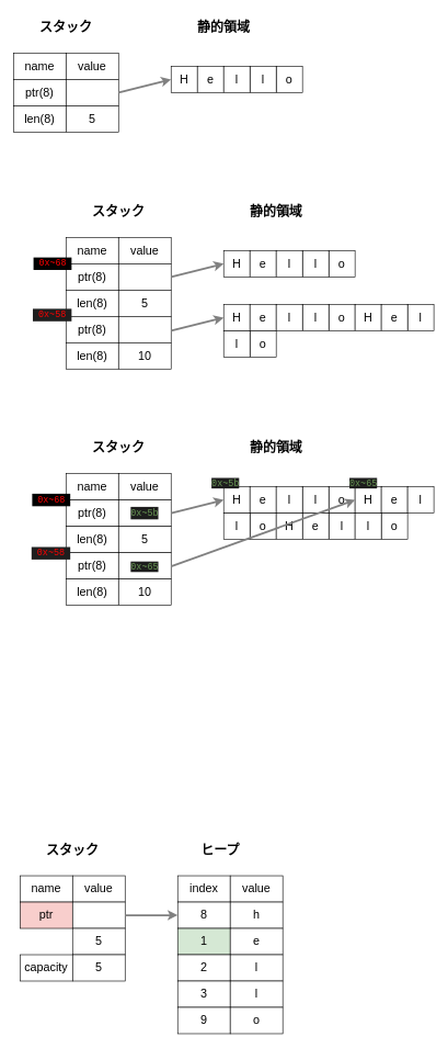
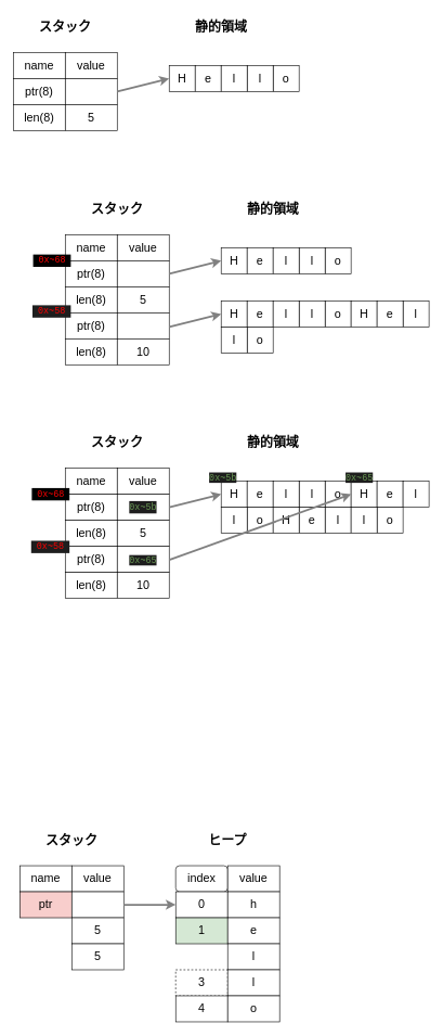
  <mxCell id="0" />
  <mxCell id="1" parent="0" />
  <mxCell id="2" value="name&lt;br style=&quot;font-size: 18px;&quot;&gt;" style="rounded=0;whiteSpace=wrap;html=1;fontSize=18;" parent="1" vertex="1"><mxGeometry x="30" y="1330" width="80" height="40" as="geometry" /></mxCell>
  <mxCell id="3" value="スタック" style="text;html=1;strokeColor=none;fillColor=none;align=center;verticalAlign=middle;whiteSpace=wrap;rounded=0;fontSize=20;fontStyle=1" parent="1" vertex="1"><mxGeometry x="30" y="1270" width="160" height="40" as="geometry" /></mxCell>
  <mxCell id="4" value="value" style="rounded=0;whiteSpace=wrap;html=1;fontSize=18;" parent="1" vertex="1"><mxGeometry x="110" y="1330" width="80" height="40" as="geometry" /></mxCell>
  <mxCell id="5" value="ptr" style="rounded=0;whiteSpace=wrap;html=1;fontSize=18;fillColor=#f8cecc;" parent="1" vertex="1"><mxGeometry x="30" y="1370" width="80" height="40" as="geometry" /></mxCell>
  <mxCell id="6" value="" style="rounded=0;whiteSpace=wrap;html=1;fontSize=18;" parent="1" vertex="1"><mxGeometry x="110" y="1370" width="80" height="40" as="geometry" /></mxCell>
  <mxCell id="7" value="5" style="rounded=0;whiteSpace=wrap;html=1;fontSize=18;" parent="1" vertex="1"><mxGeometry x="110" y="1410" width="80" height="40" as="geometry" /></mxCell>
- <mxCell id="8" value="capacity" style="rounded=0;whiteSpace=wrap;html=1;fontSize=18;" parent="1" vertex="1"><mxGeometry x="30" y="1450" width="80" height="40" as="geometry" /></mxCell>
  <mxCell id="9" value="5" style="rounded=0;whiteSpace=wrap;html=1;fontSize=18;" parent="1" vertex="1"><mxGeometry x="110" y="1450" width="80" height="40" as="geometry" /></mxCell>
- <mxCell id="10" value="ヒープ" style="text;html=1;strokeColor=none;fillColor=none;align=center;verticalAlign=middle;whiteSpace=wrap;rounded=0;fontSize=20;fontStyle=1" parent="1" vertex="1"><mxGeometry x="255" y="1270" width="160" height="40" as="geometry" /></mxCell>
- <mxCell id="11" value="index" style="rounded=0;whiteSpace=wrap;html=1;fontSize=18;" parent="1" vertex="1"><mxGeometry x="270" y="1330" width="80" height="40" as="geometry" /></mxCell>
+ <mxCell id="10" value="ヒープ" style="text;html=1;strokeColor=none;fillColor=none;align=center;verticalAlign=middle;whiteSpace=wrap;rounded=0;fontSize=20;fontStyle=1" parent="1" vertex="1"><mxGeometry x="270" y="1270" width="160" height="40" as="geometry" /></mxCell>
+ <mxCell id="11" value="index" style="whiteSpace=wrap;html=1;fontSize=18;rounded=1;" parent="1" vertex="1"><mxGeometry x="270" y="1330" width="80" height="40" as="geometry" /></mxCell>
  <mxCell id="12" value="value" style="rounded=0;whiteSpace=wrap;html=1;fontSize=18;" parent="1" vertex="1"><mxGeometry x="350" y="1330" width="80" height="40" as="geometry" /></mxCell>
- <mxCell id="13" value="8" style="rounded=0;whiteSpace=wrap;html=1;fontSize=18;" parent="1" vertex="1"><mxGeometry x="270" y="1370" width="80" height="40" as="geometry" /></mxCell>
+ <mxCell id="13" value="0" style="rounded=0;whiteSpace=wrap;html=1;fontSize=18;" parent="1" vertex="1"><mxGeometry x="270" y="1370" width="80" height="40" as="geometry" /></mxCell>
  <mxCell id="14" value="h" style="rounded=0;whiteSpace=wrap;html=1;fontSize=18;" parent="1" vertex="1"><mxGeometry x="350" y="1370" width="80" height="40" as="geometry" /></mxCell>
  <mxCell id="15" value="1" style="rounded=0;whiteSpace=wrap;html=1;fontSize=18;fillColor=#d5e8d4;" parent="1" vertex="1"><mxGeometry x="270" y="1410" width="80" height="40" as="geometry" /></mxCell>
  <mxCell id="16" value="e" style="rounded=0;whiteSpace=wrap;html=1;fontSize=18;" parent="1" vertex="1"><mxGeometry x="350" y="1410" width="80" height="40" as="geometry" /></mxCell>
- <mxCell id="17" value="2" style="rounded=0;whiteSpace=wrap;html=1;fontSize=18;" parent="1" vertex="1"><mxGeometry x="270" y="1450" width="80" height="40" as="geometry" /></mxCell>
  <mxCell id="18" value="l" style="rounded=0;whiteSpace=wrap;html=1;fontSize=18;" parent="1" vertex="1"><mxGeometry x="350" y="1450" width="80" height="40" as="geometry" /></mxCell>
- <mxCell id="19" value="3" style="rounded=0;whiteSpace=wrap;html=1;fontSize=18;" parent="1" vertex="1"><mxGeometry x="270" y="1490" width="80" height="40" as="geometry" /></mxCell>
+ <mxCell id="19" value="3" style="rounded=0;whiteSpace=wrap;html=1;fontSize=18;dashed=1;" parent="1" vertex="1"><mxGeometry x="270" y="1490" width="80" height="40" as="geometry" /></mxCell>
  <mxCell id="20" value="l" style="rounded=0;whiteSpace=wrap;html=1;fontSize=18;" parent="1" vertex="1"><mxGeometry x="350" y="1490" width="80" height="40" as="geometry" /></mxCell>
- <mxCell id="21" value="9" style="rounded=0;whiteSpace=wrap;html=1;fontSize=18;" parent="1" vertex="1"><mxGeometry x="270" y="1530" width="80" height="40" as="geometry" /></mxCell>
+ <mxCell id="21" value="4" style="rounded=0;whiteSpace=wrap;html=1;fontSize=18;" parent="1" vertex="1"><mxGeometry x="270" y="1530" width="80" height="40" as="geometry" /></mxCell>
  <mxCell id="22" value="o" style="rounded=0;whiteSpace=wrap;html=1;fontSize=18;" parent="1" vertex="1"><mxGeometry x="350" y="1530" width="80" height="40" as="geometry" /></mxCell>
  <mxCell id="23" value="" style="endArrow=classic;html=1;rounded=0;fontSize=18;exitX=1;exitY=0.5;exitDx=0;exitDy=0;entryX=0;entryY=0.5;entryDx=0;entryDy=0;strokeWidth=3;strokeColor=#808080;" parent="1" source="6" target="13" edge="1"><mxGeometry width="50" height="50" relative="1" as="geometry"><mxPoint x="330" y="1630" as="sourcePoint" /><mxPoint x="380" y="1580" as="targetPoint" /></mxGeometry></mxCell>
  <mxCell id="24" value="name&lt;br style=&quot;font-size: 18px;&quot;&gt;" style="rounded=0;whiteSpace=wrap;html=1;fontSize=18;" parent="1" vertex="1"><mxGeometry x="20" y="80" width="80" height="40" as="geometry" /></mxCell>
  <mxCell id="25" value="スタック" style="text;html=1;strokeColor=none;fillColor=none;align=center;verticalAlign=middle;whiteSpace=wrap;rounded=0;fontSize=20;fontStyle=1" parent="1" vertex="1"><mxGeometry x="20" y="20" width="160" height="40" as="geometry" /></mxCell>
  <mxCell id="26" value="value" style="rounded=0;whiteSpace=wrap;html=1;fontSize=18;" parent="1" vertex="1"><mxGeometry x="100" y="80" width="80" height="40" as="geometry" /></mxCell>
  <mxCell id="27" value="ptr(8)" style="rounded=0;whiteSpace=wrap;html=1;fontSize=18;" parent="1" vertex="1"><mxGeometry x="20" y="120" width="80" height="40" as="geometry" /></mxCell>
  <mxCell id="28" value="" style="rounded=0;whiteSpace=wrap;html=1;fontSize=18;" parent="1" vertex="1"><mxGeometry x="100" y="120" width="80" height="40" as="geometry" /></mxCell>
  <mxCell id="29" value="len(8)" style="rounded=0;whiteSpace=wrap;html=1;fontSize=18;" parent="1" vertex="1"><mxGeometry x="20" y="160" width="80" height="40" as="geometry" /></mxCell>
  <mxCell id="30" value="5" style="rounded=0;whiteSpace=wrap;html=1;fontSize=18;" parent="1" vertex="1"><mxGeometry x="100" y="160" width="80" height="40" as="geometry" /></mxCell>
  <mxCell id="31" value="静的領域" style="text;html=1;strokeColor=none;fillColor=none;align=center;verticalAlign=middle;whiteSpace=wrap;rounded=0;fontSize=20;fontStyle=1" parent="1" vertex="1"><mxGeometry x="260" y="20" width="160" height="40" as="geometry" /></mxCell>
  <mxCell id="32" value="H" style="rounded=0;whiteSpace=wrap;html=1;fontSize=18;" parent="1" vertex="1"><mxGeometry x="260" y="100" width="40" height="40" as="geometry" /></mxCell>
  <mxCell id="33" value="" style="endArrow=classic;html=1;rounded=0;fontSize=18;exitX=1;exitY=0.5;exitDx=0;exitDy=0;entryX=0;entryY=0.5;entryDx=0;entryDy=0;strokeWidth=3;strokeColor=#808080;" parent="1" source="28" target="32" edge="1"><mxGeometry width="50" height="50" relative="1" as="geometry"><mxPoint x="320" y="380" as="sourcePoint" /><mxPoint x="370" y="330" as="targetPoint" /></mxGeometry></mxCell>
  <mxCell id="34" value="e" style="rounded=0;whiteSpace=wrap;html=1;fontSize=18;" parent="1" vertex="1"><mxGeometry x="300" y="100" width="40" height="40" as="geometry" /></mxCell>
  <mxCell id="35" value="o" style="rounded=0;whiteSpace=wrap;html=1;fontSize=18;" parent="1" vertex="1"><mxGeometry x="420" y="100" width="40" height="40" as="geometry" /></mxCell>
  <mxCell id="36" value="l" style="rounded=0;whiteSpace=wrap;html=1;fontSize=18;" parent="1" vertex="1"><mxGeometry x="380" y="100" width="40" height="40" as="geometry" /></mxCell>
  <mxCell id="37" value="l" style="rounded=0;whiteSpace=wrap;html=1;fontSize=18;" parent="1" vertex="1"><mxGeometry x="340" y="100" width="40" height="40" as="geometry" /></mxCell>
  <mxCell id="38" value="name&lt;br style=&quot;font-size: 18px;&quot;&gt;" style="rounded=0;whiteSpace=wrap;html=1;fontSize=18;" parent="1" vertex="1"><mxGeometry x="100" y="360" width="80" height="40" as="geometry" /></mxCell>
  <mxCell id="39" value="スタック" style="text;html=1;strokeColor=none;fillColor=none;align=center;verticalAlign=middle;whiteSpace=wrap;rounded=0;fontSize=20;fontStyle=1" parent="1" vertex="1"><mxGeometry x="100" y="300" width="160" height="40" as="geometry" /></mxCell>
  <mxCell id="40" value="value" style="rounded=0;whiteSpace=wrap;html=1;fontSize=18;" parent="1" vertex="1"><mxGeometry x="180" y="360" width="80" height="40" as="geometry" /></mxCell>
  <mxCell id="41" value="ptr(8)" style="rounded=0;whiteSpace=wrap;html=1;fontSize=18;" parent="1" vertex="1"><mxGeometry x="100" y="400" width="80" height="40" as="geometry" /></mxCell>
  <mxCell id="42" value="" style="rounded=0;whiteSpace=wrap;html=1;fontSize=18;" parent="1" vertex="1"><mxGeometry x="180" y="400" width="80" height="40" as="geometry" /></mxCell>
  <mxCell id="43" value="len(8)" style="rounded=0;whiteSpace=wrap;html=1;fontSize=18;" parent="1" vertex="1"><mxGeometry x="100" y="440" width="80" height="40" as="geometry" /></mxCell>
  <mxCell id="44" value="5" style="rounded=0;whiteSpace=wrap;html=1;fontSize=18;" parent="1" vertex="1"><mxGeometry x="180" y="440" width="80" height="40" as="geometry" /></mxCell>
  <mxCell id="45" value="静的領域" style="text;html=1;strokeColor=none;fillColor=none;align=center;verticalAlign=middle;whiteSpace=wrap;rounded=0;fontSize=20;fontStyle=1" parent="1" vertex="1"><mxGeometry x="340" y="300" width="160" height="40" as="geometry" /></mxCell>
  <mxCell id="46" value="H" style="rounded=0;whiteSpace=wrap;html=1;fontSize=18;" parent="1" vertex="1"><mxGeometry x="340" y="380" width="40" height="40" as="geometry" /></mxCell>
  <mxCell id="47" value="" style="endArrow=classic;html=1;rounded=0;fontSize=18;exitX=1;exitY=0.5;exitDx=0;exitDy=0;entryX=0;entryY=0.5;entryDx=0;entryDy=0;strokeWidth=3;strokeColor=#808080;" parent="1" source="42" target="46" edge="1"><mxGeometry width="50" height="50" relative="1" as="geometry"><mxPoint x="400" y="660" as="sourcePoint" /><mxPoint x="450" y="610" as="targetPoint" /></mxGeometry></mxCell>
  <mxCell id="48" value="e" style="rounded=0;whiteSpace=wrap;html=1;fontSize=18;" parent="1" vertex="1"><mxGeometry x="380" y="380" width="40" height="40" as="geometry" /></mxCell>
  <mxCell id="49" value="o" style="rounded=0;whiteSpace=wrap;html=1;fontSize=18;" parent="1" vertex="1"><mxGeometry x="500" y="380" width="40" height="40" as="geometry" /></mxCell>
  <mxCell id="50" value="l" style="rounded=0;whiteSpace=wrap;html=1;fontSize=18;" parent="1" vertex="1"><mxGeometry x="460" y="380" width="40" height="40" as="geometry" /></mxCell>
  <mxCell id="51" value="l" style="rounded=0;whiteSpace=wrap;html=1;fontSize=18;" parent="1" vertex="1"><mxGeometry x="420" y="380" width="40" height="40" as="geometry" /></mxCell>
  <mxCell id="52" value="ptr(8)" style="rounded=0;whiteSpace=wrap;html=1;fontSize=18;" parent="1" vertex="1"><mxGeometry x="100" y="480" width="80" height="40" as="geometry" /></mxCell>
  <mxCell id="53" value="" style="rounded=0;whiteSpace=wrap;html=1;fontSize=18;" parent="1" vertex="1"><mxGeometry x="180" y="480" width="80" height="40" as="geometry" /></mxCell>
  <mxCell id="54" value="len(8)" style="rounded=0;whiteSpace=wrap;html=1;fontSize=18;" parent="1" vertex="1"><mxGeometry x="100" y="520" width="80" height="40" as="geometry" /></mxCell>
  <mxCell id="55" value="10" style="rounded=0;whiteSpace=wrap;html=1;fontSize=18;" parent="1" vertex="1"><mxGeometry x="180" y="520" width="80" height="40" as="geometry" /></mxCell>
  <mxCell id="56" value="H" style="rounded=0;whiteSpace=wrap;html=1;fontSize=18;" parent="1" vertex="1"><mxGeometry x="340" y="462" width="40" height="40" as="geometry" /></mxCell>
  <mxCell id="57" value="" style="endArrow=classic;html=1;rounded=0;fontSize=18;exitX=1;exitY=0.5;exitDx=0;exitDy=0;entryX=0;entryY=0.5;entryDx=0;entryDy=0;strokeWidth=3;strokeColor=#808080;" parent="1" target="56" edge="1"><mxGeometry width="50" height="50" relative="1" as="geometry"><mxPoint x="260" y="502" as="sourcePoint" /><mxPoint x="450" y="692" as="targetPoint" /></mxGeometry></mxCell>
  <mxCell id="58" value="e" style="rounded=0;whiteSpace=wrap;html=1;fontSize=18;" parent="1" vertex="1"><mxGeometry x="380" y="462" width="40" height="40" as="geometry" /></mxCell>
  <mxCell id="59" value="o" style="rounded=0;whiteSpace=wrap;html=1;fontSize=18;" parent="1" vertex="1"><mxGeometry x="500" y="462" width="40" height="40" as="geometry" /></mxCell>
  <mxCell id="60" value="l" style="rounded=0;whiteSpace=wrap;html=1;fontSize=18;" parent="1" vertex="1"><mxGeometry x="460" y="462" width="40" height="40" as="geometry" /></mxCell>
  <mxCell id="61" value="l" style="rounded=0;whiteSpace=wrap;html=1;fontSize=18;" parent="1" vertex="1"><mxGeometry x="420" y="462" width="40" height="40" as="geometry" /></mxCell>
  <mxCell id="62" value="H" style="rounded=0;whiteSpace=wrap;html=1;fontSize=18;" parent="1" vertex="1"><mxGeometry x="540" y="462" width="40" height="40" as="geometry" /></mxCell>
  <mxCell id="63" value="l" style="rounded=0;whiteSpace=wrap;html=1;fontSize=18;" parent="1" vertex="1"><mxGeometry x="620" y="462" width="40" height="40" as="geometry" /></mxCell>
  <mxCell id="64" value="o" style="rounded=0;whiteSpace=wrap;html=1;fontSize=18;" parent="1" vertex="1"><mxGeometry x="380" y="502" width="40" height="40" as="geometry" /></mxCell>
  <mxCell id="65" value="l" style="rounded=0;whiteSpace=wrap;html=1;fontSize=18;" parent="1" vertex="1"><mxGeometry x="340" y="502" width="40" height="40" as="geometry" /></mxCell>
  <mxCell id="66" value="e" style="rounded=0;whiteSpace=wrap;html=1;fontSize=18;" parent="1" vertex="1"><mxGeometry x="580" y="462" width="40" height="40" as="geometry" /></mxCell>
  <mxCell id="67" value="&lt;div style=&quot;font-family: &amp;quot;Source Code Pro for Powerline&amp;quot;, Consolas, &amp;quot;Courier New&amp;quot;, monospace; font-size: 14px; line-height: 19px;&quot;&gt;&lt;span style=&quot;&quot;&gt;&amp;nbsp;0x~68&amp;nbsp;&lt;/span&gt;&lt;/div&gt;" style="text;html=1;strokeColor=none;fillColor=none;align=center;verticalAlign=middle;whiteSpace=wrap;rounded=0;labelBackgroundColor=#000000;fontColor=#FF0000;" parent="1" vertex="1"><mxGeometry x="50" y="385" width="60" height="30" as="geometry" /></mxCell>
  <mxCell id="68" value="&lt;div style=&quot;background-color: rgb(30, 30, 30); font-family: &amp;quot;Source Code Pro for Powerline&amp;quot;, Consolas, &amp;quot;Courier New&amp;quot;, monospace; font-weight: normal; font-size: 14px; line-height: 19px;&quot;&gt;&lt;div&gt;&lt;span style=&quot;&quot;&gt;&amp;nbsp;0x~58&amp;nbsp;&lt;/span&gt;&lt;/div&gt;&lt;/div&gt;" style="text;whiteSpace=wrap;html=1;fontColor=#FF0000;" parent="1" vertex="1"><mxGeometry x="47.5" y="462" width="49" height="40" as="geometry" /></mxCell>
  <mxCell id="69" value="name&lt;br style=&quot;font-size: 18px;&quot;&gt;" style="rounded=0;whiteSpace=wrap;html=1;fontSize=18;" vertex="1" parent="1"><mxGeometry x="100" y="719" width="80" height="40" as="geometry" /></mxCell>
  <mxCell id="70" value="スタック" style="text;html=1;strokeColor=none;fillColor=none;align=center;verticalAlign=middle;whiteSpace=wrap;rounded=0;fontSize=20;fontStyle=1" vertex="1" parent="1"><mxGeometry x="100" y="659" width="160" height="40" as="geometry" /></mxCell>
  <mxCell id="71" value="value" style="rounded=0;whiteSpace=wrap;html=1;fontSize=18;" vertex="1" parent="1"><mxGeometry x="180" y="719" width="80" height="40" as="geometry" /></mxCell>
  <mxCell id="72" value="ptr(8)" style="rounded=0;whiteSpace=wrap;html=1;fontSize=18;" vertex="1" parent="1"><mxGeometry x="100" y="759" width="80" height="40" as="geometry" /></mxCell>
  <mxCell id="73" value="&lt;div style=&quot;background-color: rgb(30, 30, 30); font-family: &amp;quot;Source Code Pro for Powerline&amp;quot;, Consolas, &amp;quot;Courier New&amp;quot;, monospace; font-size: 14px; line-height: 19px;&quot;&gt;&lt;font color=&quot;#6a9955&quot;&gt;0x~5b&lt;/font&gt;&lt;/div&gt;" style="rounded=0;whiteSpace=wrap;html=1;fontSize=18;" vertex="1" parent="1"><mxGeometry x="180" y="759" width="80" height="40" as="geometry" /></mxCell>
  <mxCell id="74" value="len(8)" style="rounded=0;whiteSpace=wrap;html=1;fontSize=18;" vertex="1" parent="1"><mxGeometry x="100" y="799" width="80" height="40" as="geometry" /></mxCell>
  <mxCell id="75" value="5" style="rounded=0;whiteSpace=wrap;html=1;fontSize=18;" vertex="1" parent="1"><mxGeometry x="180" y="799" width="80" height="40" as="geometry" /></mxCell>
  <mxCell id="76" value="静的領域" style="text;html=1;strokeColor=none;fillColor=none;align=center;verticalAlign=middle;whiteSpace=wrap;rounded=0;fontSize=20;fontStyle=1" vertex="1" parent="1"><mxGeometry x="340" y="659" width="160" height="40" as="geometry" /></mxCell>
  <mxCell id="77" value="H" style="rounded=0;whiteSpace=wrap;html=1;fontSize=18;" vertex="1" parent="1"><mxGeometry x="340" y="739" width="40" height="40" as="geometry" /></mxCell>
  <mxCell id="78" value="" style="endArrow=classic;html=1;rounded=0;fontSize=18;exitX=1;exitY=0.5;exitDx=0;exitDy=0;entryX=0;entryY=0.5;entryDx=0;entryDy=0;strokeWidth=3;strokeColor=#808080;" edge="1" parent="1" source="73" target="77"><mxGeometry width="50" height="50" relative="1" as="geometry"><mxPoint x="400" y="1019" as="sourcePoint" /><mxPoint x="450" y="969" as="targetPoint" /></mxGeometry></mxCell>
  <mxCell id="79" value="e" style="rounded=0;whiteSpace=wrap;html=1;fontSize=18;" vertex="1" parent="1"><mxGeometry x="380" y="739" width="40" height="40" as="geometry" /></mxCell>
  <mxCell id="80" value="o" style="rounded=0;whiteSpace=wrap;html=1;fontSize=18;" vertex="1" parent="1"><mxGeometry x="500" y="739" width="40" height="40" as="geometry" /></mxCell>
  <mxCell id="81" value="l" style="rounded=0;whiteSpace=wrap;html=1;fontSize=18;" vertex="1" parent="1"><mxGeometry x="460" y="739" width="40" height="40" as="geometry" /></mxCell>
  <mxCell id="82" value="l" style="rounded=0;whiteSpace=wrap;html=1;fontSize=18;" vertex="1" parent="1"><mxGeometry x="420" y="739" width="40" height="40" as="geometry" /></mxCell>
  <mxCell id="83" value="ptr(8)" style="rounded=0;whiteSpace=wrap;html=1;fontSize=18;" vertex="1" parent="1"><mxGeometry x="100" y="839" width="80" height="40" as="geometry" /></mxCell>
  <mxCell id="84" value="&lt;span style=&quot;color: rgb(106, 153, 85); font-family: &amp;quot;Source Code Pro for Powerline&amp;quot;, Consolas, &amp;quot;Courier New&amp;quot;, monospace; font-size: 14px; font-style: normal; font-variant-ligatures: normal; font-variant-caps: normal; font-weight: 400; letter-spacing: normal; orphans: 2; text-align: center; text-indent: 0px; text-transform: none; widows: 2; word-spacing: 0px; -webkit-text-stroke-width: 0px; background-color: rgb(30, 30, 30); text-decoration-thickness: initial; text-decoration-style: initial; text-decoration-color: initial; float: none; display: inline !important;&quot;&gt;0x~65&lt;br&gt;&lt;/span&gt;" style="rounded=0;whiteSpace=wrap;html=1;fontSize=18;" vertex="1" parent="1"><mxGeometry x="180" y="839" width="80" height="40" as="geometry" /></mxCell>
  <mxCell id="85" value="len(8)" style="rounded=0;whiteSpace=wrap;html=1;fontSize=18;" vertex="1" parent="1"><mxGeometry x="100" y="879" width="80" height="40" as="geometry" /></mxCell>
  <mxCell id="86" value="10" style="rounded=0;whiteSpace=wrap;html=1;fontSize=18;" vertex="1" parent="1"><mxGeometry x="180" y="879" width="80" height="40" as="geometry" /></mxCell>
  <mxCell id="87" value="H" style="rounded=0;whiteSpace=wrap;html=1;fontSize=18;" vertex="1" parent="1"><mxGeometry x="540" y="739" width="40" height="40" as="geometry" /></mxCell>
  <mxCell id="88" value="e" style="rounded=0;whiteSpace=wrap;html=1;fontSize=18;" vertex="1" parent="1"><mxGeometry x="580" y="739" width="40" height="40" as="geometry" /></mxCell>
  <mxCell id="89" value="o" style="rounded=0;whiteSpace=wrap;html=1;fontSize=18;" vertex="1" parent="1"><mxGeometry x="380" y="779" width="40" height="40" as="geometry" /></mxCell>
  <mxCell id="90" value="l" style="rounded=0;whiteSpace=wrap;html=1;fontSize=18;" vertex="1" parent="1"><mxGeometry x="340" y="779" width="40" height="40" as="geometry" /></mxCell>
  <mxCell id="91" value="l" style="rounded=0;whiteSpace=wrap;html=1;fontSize=18;" vertex="1" parent="1"><mxGeometry x="620" y="739" width="40" height="40" as="geometry" /></mxCell>
  <mxCell id="92" value="l" style="rounded=0;whiteSpace=wrap;html=1;fontSize=18;" vertex="1" parent="1"><mxGeometry x="500" y="779" width="40" height="40" as="geometry" /></mxCell>
  <mxCell id="93" value="o" style="rounded=0;whiteSpace=wrap;html=1;fontSize=18;" vertex="1" parent="1"><mxGeometry x="580" y="779" width="40" height="40" as="geometry" /></mxCell>
  <mxCell id="94" value="l" style="rounded=0;whiteSpace=wrap;html=1;fontSize=18;" vertex="1" parent="1"><mxGeometry x="540" y="779" width="40" height="40" as="geometry" /></mxCell>
  <mxCell id="95" value="e" style="rounded=0;whiteSpace=wrap;html=1;fontSize=18;" vertex="1" parent="1"><mxGeometry x="460" y="779" width="40" height="40" as="geometry" /></mxCell>
  <mxCell id="96" value="&lt;span style=&quot;color: rgb(106, 153, 85); font-family: &amp;quot;Source Code Pro for Powerline&amp;quot;, Consolas, &amp;quot;Courier New&amp;quot;, monospace; font-size: 14px; font-style: normal; font-variant-ligatures: normal; font-variant-caps: normal; font-weight: 400; letter-spacing: normal; orphans: 2; text-align: center; text-indent: 0px; text-transform: none; widows: 2; word-spacing: 0px; -webkit-text-stroke-width: 0px; background-color: rgb(30, 30, 30); text-decoration-thickness: initial; text-decoration-style: initial; text-decoration-color: initial; float: none; display: inline !important;&quot;&gt;0x~5b&lt;/span&gt;" style="text;whiteSpace=wrap;html=1;" vertex="1" parent="1"><mxGeometry x="320" y="719" width="80" height="40" as="geometry" /></mxCell>
  <mxCell id="97" value="H" style="rounded=0;whiteSpace=wrap;html=1;fontSize=18;" vertex="1" parent="1"><mxGeometry x="420" y="779" width="40" height="40" as="geometry" /></mxCell>
  <mxCell id="98" value="" style="endArrow=classic;html=1;rounded=0;fontSize=18;entryX=0;entryY=0.5;entryDx=0;entryDy=0;strokeWidth=3;strokeColor=#808080;startArrow=none;" edge="1" parent="1" target="87"><mxGeometry width="50" height="50" relative="1" as="geometry"><mxPoint x="260" y="860" as="sourcePoint" /><mxPoint x="450" y="1051" as="targetPoint" /></mxGeometry></mxCell>
  <mxCell id="99" value="&lt;span style=&quot;color: rgb(106, 153, 85); font-family: &amp;quot;Source Code Pro for Powerline&amp;quot;, Consolas, &amp;quot;Courier New&amp;quot;, monospace; font-size: 14px; font-style: normal; font-variant-ligatures: normal; font-variant-caps: normal; font-weight: 400; letter-spacing: normal; orphans: 2; text-align: center; text-indent: 0px; text-transform: none; widows: 2; word-spacing: 0px; -webkit-text-stroke-width: 0px; background-color: rgb(30, 30, 30); text-decoration-thickness: initial; text-decoration-style: initial; text-decoration-color: initial; float: none; display: inline !important;&quot;&gt;0x~65&lt;/span&gt;" style="text;whiteSpace=wrap;html=1;" vertex="1" parent="1"><mxGeometry x="530" y="719" width="80" height="40" as="geometry" /></mxCell>
  <mxCell id="100" value="&lt;div style=&quot;font-family: &amp;quot;Source Code Pro for Powerline&amp;quot;, Consolas, &amp;quot;Courier New&amp;quot;, monospace; font-size: 14px; line-height: 19px;&quot;&gt;&lt;span style=&quot;&quot;&gt;&amp;nbsp;0x~68&amp;nbsp;&lt;/span&gt;&lt;/div&gt;" style="text;html=1;strokeColor=none;fillColor=none;align=center;verticalAlign=middle;whiteSpace=wrap;rounded=0;labelBackgroundColor=#000000;fontColor=#FF0000;" vertex="1" parent="1"><mxGeometry x="47.5" y="744" width="60" height="30" as="geometry" /></mxCell>
  <mxCell id="101" value="&lt;div style=&quot;background-color: rgb(30, 30, 30); font-family: &amp;quot;Source Code Pro for Powerline&amp;quot;, Consolas, &amp;quot;Courier New&amp;quot;, monospace; font-weight: normal; font-size: 14px; line-height: 19px;&quot;&gt;&lt;div&gt;&lt;span style=&quot;&quot;&gt;&amp;nbsp;0x~58&amp;nbsp;&lt;/span&gt;&lt;/div&gt;&lt;/div&gt;" style="text;whiteSpace=wrap;html=1;fontColor=#FF0000;" vertex="1" parent="1"><mxGeometry x="46" y="824" width="62.5" height="40" as="geometry" /></mxCell>
